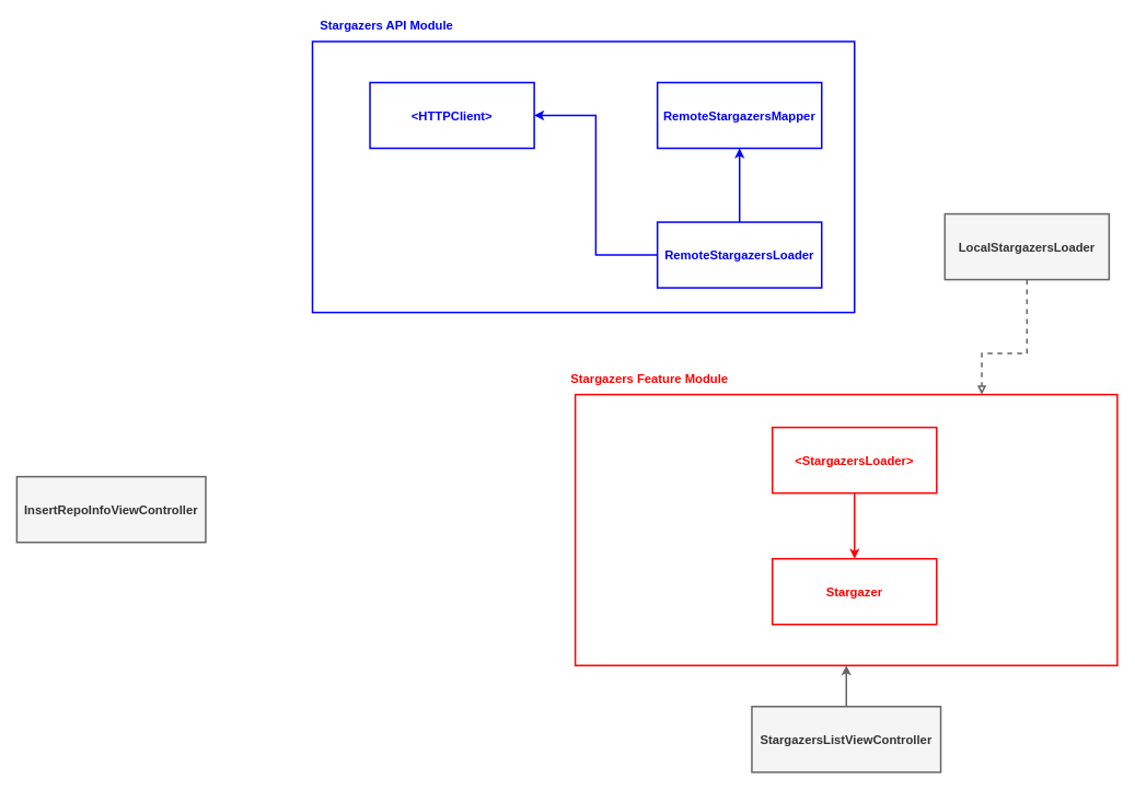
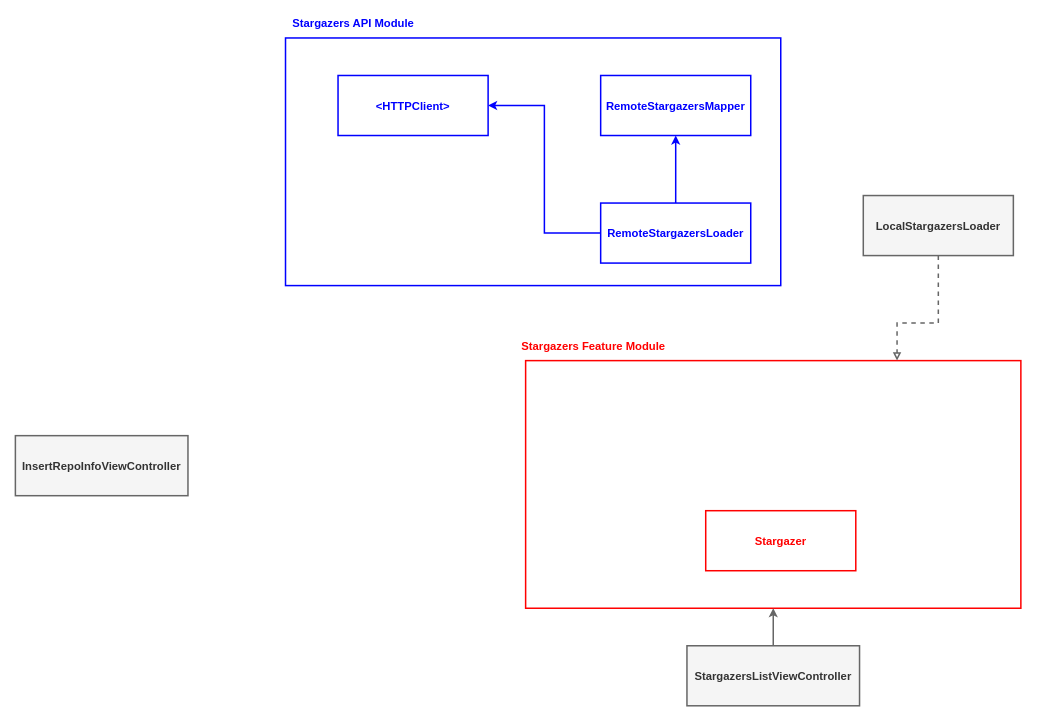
  <mxCell id="0" />
  <mxCell id="1" parent="0" />
  <mxCell id="2" value="" style="rounded=0;whiteSpace=wrap;html=1;fillColor=none;strokeWidth=2;strokeColor=#FF0000;" vertex="1" parent="1"><mxGeometry x="700" y="480" width="660" height="330" as="geometry" /></mxCell>
  <mxCell id="3" value="" style="rounded=0;whiteSpace=wrap;html=1;fillColor=none;strokeWidth=2;strokeColor=#0000FF;" vertex="1" parent="1"><mxGeometry x="380" y="50" width="660" height="330" as="geometry" /></mxCell>
  <mxCell id="4" style="edgeStyle=orthogonalEdgeStyle;rounded=0;orthogonalLoop=1;jettySize=auto;html=1;fontSize=12;strokeWidth=2;strokeColor=#666666;fillColor=#f5f5f5;entryX=0.5;entryY=1;entryDx=0;entryDy=0;" parent="1" source="5" target="2" edge="1"><mxGeometry relative="1" as="geometry"><mxPoint x="1040" y="810" as="targetPoint" /></mxGeometry></mxCell>
  <mxCell id="5" value="StargazersListViewController" style="rounded=0;whiteSpace=wrap;html=1;strokeWidth=2;fontSize=15;fontStyle=1;strokeColor=#666666;fontColor=#333333;fillColor=#f5f5f5;" parent="1" vertex="1"><mxGeometry x="915" y="860" width="230" height="80" as="geometry" /></mxCell>
- <mxCell id="6" value="" style="edgeStyle=orthogonalEdgeStyle;rounded=0;orthogonalLoop=1;jettySize=auto;html=1;fontSize=15;fontColor=#FF0000;endArrow=classic;endFill=1;strokeWidth=2;strokeColor=#FF0000;" edge="1" parent="1" source="7" target="18"><mxGeometry relative="1" as="geometry" /></mxCell>
- <mxCell id="7" value="&amp;lt;StargazersLoader&amp;gt;" style="rounded=0;whiteSpace=wrap;html=1;fontSize=15;strokeWidth=2;fontStyle=1;strokeColor=#FF0000;fontColor=#FF0000;" parent="1" vertex="1"><mxGeometry x="940" y="520" width="200" height="80" as="geometry" /></mxCell>
  <mxCell id="8" value="" style="edgeStyle=orthogonalEdgeStyle;rounded=0;orthogonalLoop=1;jettySize=auto;html=1;fontSize=15;fontColor=#0000FF;strokeWidth=2;strokeColor=#0000FF;entryX=1;entryY=0.5;entryDx=0;entryDy=0;" edge="1" parent="1" source="10" target="15"><mxGeometry relative="1" as="geometry" /></mxCell>
  <mxCell id="9" value="" style="edgeStyle=orthogonalEdgeStyle;rounded=0;orthogonalLoop=1;jettySize=auto;html=1;fontSize=15;fontColor=#0000FF;endArrow=classic;endFill=1;strokeColor=#0000FF;strokeWidth=2;" edge="1" parent="1" source="10" target="16"><mxGeometry relative="1" as="geometry" /></mxCell>
  <mxCell id="10" value="RemoteStargazersLoader" style="rounded=0;whiteSpace=wrap;html=1;fontSize=15;strokeWidth=2;fontStyle=1;strokeColor=#0000FF;fontColor=#0000FF;" parent="1" vertex="1"><mxGeometry x="800" y="270" width="200" height="80" as="geometry" /></mxCell>
  <mxCell id="11" value="InsertRepoInfoViewController" style="rounded=0;whiteSpace=wrap;html=1;strokeWidth=2;fontSize=15;fontStyle=1;strokeColor=#666666;fontColor=#333333;fillColor=#f5f5f5;" parent="1" vertex="1"><mxGeometry x="20" y="580" width="230" height="80" as="geometry" /></mxCell>
  <mxCell id="12" style="edgeStyle=orthogonalEdgeStyle;rounded=0;orthogonalLoop=1;jettySize=auto;html=1;exitX=0.5;exitY=1;exitDx=0;exitDy=0;strokeWidth=2;dashed=1;endArrow=block;endFill=0;strokeColor=#666666;fillColor=#f5f5f5;entryX=0.75;entryY=0;entryDx=0;entryDy=0;" parent="1" source="13" edge="1" target="2"><mxGeometry relative="1" as="geometry"><mxPoint x="1090" y="460" as="targetPoint" /><Array as="points"><mxPoint x="1250" y="430" /><mxPoint x="1195" y="430" /></Array></mxGeometry></mxCell>
  <mxCell id="13" value="LocalStargazersLoader" style="rounded=0;whiteSpace=wrap;html=1;fontSize=15;strokeWidth=2;fontStyle=1;strokeColor=#666666;fontColor=#333333;fillColor=#f5f5f5;" parent="1" vertex="1"><mxGeometry x="1150" y="260" width="200" height="80" as="geometry" /></mxCell>
  <mxCell id="14" value="Stargazers API Module" style="text;html=1;align=center;verticalAlign=middle;resizable=0;points=[];autosize=1;strokeColor=none;fontSize=15;fontStyle=1;fontColor=#0000FF;" vertex="1" parent="1"><mxGeometry x="380" y="20" width="180" height="20" as="geometry" /></mxCell>
  <mxCell id="15" value="&amp;lt;HTTPClient&amp;gt;" style="rounded=0;whiteSpace=wrap;html=1;fontSize=15;strokeWidth=2;fontStyle=1;strokeColor=#0000FF;fontColor=#0000FF;" vertex="1" parent="1"><mxGeometry x="450" y="100" width="200" height="80" as="geometry" /></mxCell>
  <mxCell id="16" value="RemoteStargazersMapper" style="rounded=0;whiteSpace=wrap;html=1;fontSize=15;strokeWidth=2;fontStyle=1;strokeColor=#0000FF;fontColor=#0000FF;" vertex="1" parent="1"><mxGeometry x="800" y="100" width="200" height="80" as="geometry" /></mxCell>
  <mxCell id="17" value="Stargazers Feature Module" style="text;html=1;align=center;verticalAlign=middle;resizable=0;points=[];autosize=1;strokeColor=none;fontSize=15;fontStyle=1;fontColor=#FF0000;" vertex="1" parent="1"><mxGeometry x="685" y="450" width="210" height="20" as="geometry" /></mxCell>
  <mxCell id="18" value="Stargazer" style="rounded=0;whiteSpace=wrap;html=1;fontSize=15;strokeWidth=2;fontStyle=1;strokeColor=#FF0000;fontColor=#FF0000;" vertex="1" parent="1"><mxGeometry x="940" y="680" width="200" height="80" as="geometry" /></mxCell>
